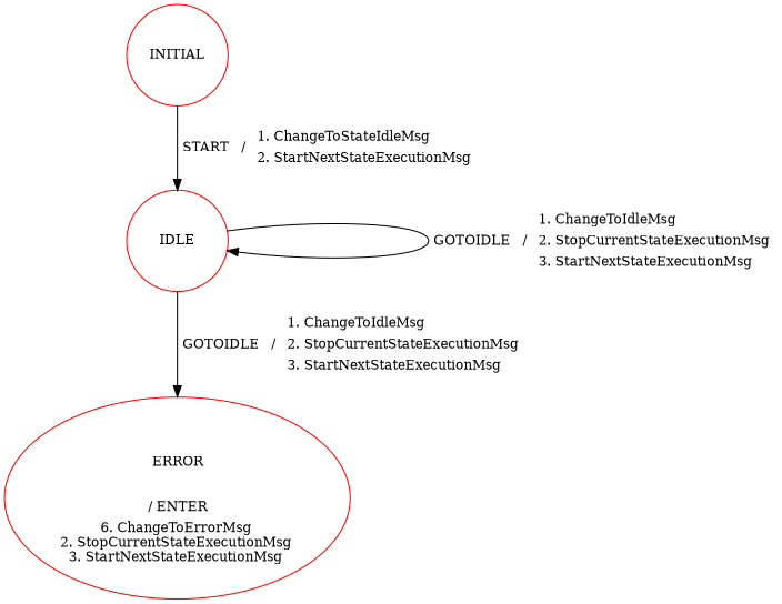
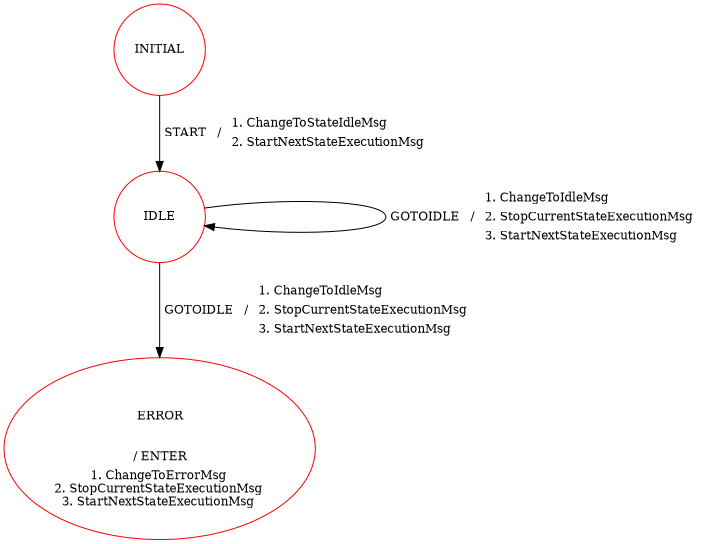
  digraph {
    nodesep=2.5
    rankdir=TD
    node [color=red fillcolor=white margin=0 style=filled]
    n1 [label=<<TABLE border="0" cellborder="0"><TR><TD width="60" height="60"><font point-size="12">INITIAL</font></TD></TR></TABLE>>]
    n2 [label=<<TABLE border="0" cellborder="0"><TR><TD width="60" height="60"><font point-size="12">IDLE</font></TD></TR></TABLE>>]
-   n3 [label=<<TABLE border="0" cellborder="0"><TR><TD width="60" height="60"><font point-size="12">ERROR</font></TD></TR><TR><TD><font point-size="12"> / ENTER </font></TD></TR><TR><TD><font point-size="12">6. ChangeToErrorMsg <BR/>2. StopCurrentStateExecutionMsg <BR/>3. StartNextStateExecutionMsg <BR/></font></TD></TR></TABLE>>]
+   n3 [label=<<TABLE border="0" cellborder="0"><TR><TD width="60" height="60"><font point-size="12">ERROR</font></TD></TR><TR><TD><font point-size="12"> / ENTER </font></TD></TR><TR><TD><font point-size="12">1. ChangeToErrorMsg <BR/>2. StopCurrentStateExecutionMsg <BR/>3. StartNextStateExecutionMsg <BR/></font></TD></TR></TABLE>>]
    n1 -> n2 [label=<<TABLE border="0" cellborder="0"><TR><TD ROWSPAN="2"><font point-size="12">START</font></TD><TD ALIGN="CENTER" ROWSPAN="2"><font point-size="12"> / </font></TD><TD ALIGN="LEFT"><font point-size="12">1. ChangeToStateIdleMsg </font></TD></TR><TR><TD ALIGN="LEFT"><font point-size="12">2. StartNextStateExecutionMsg </font></TD></TR></TABLE>>]
    n2 -> n2 [label=<<TABLE border="0" cellborder="0"><TR><TD ROWSPAN="3"><font point-size="12">GOTOIDLE</font></TD><TD ALIGN="CENTER" ROWSPAN="3"><font point-size="12"> / </font></TD><TD ALIGN="LEFT"><font point-size="12">1. ChangeToIdleMsg </font></TD></TR><TR><TD ALIGN="LEFT"><font point-size="12">2. StopCurrentStateExecutionMsg </font></TD></TR><TR><TD ALIGN="LEFT"><font point-size="12">3. StartNextStateExecutionMsg </font></TD></TR></TABLE>>]
    n2 -> n3 [label=<<TABLE border="0" cellborder="0"><TR><TD ROWSPAN="3"><font point-size="12">GOTOIDLE</font></TD><TD ALIGN="CENTER" ROWSPAN="3"><font point-size="12"> / </font></TD><TD ALIGN="LEFT"><font point-size="12">1. ChangeToIdleMsg </font></TD></TR><TR><TD ALIGN="LEFT"><font point-size="12">2. StopCurrentStateExecutionMsg </font></TD></TR><TR><TD ALIGN="LEFT"><font point-size="12">3. StartNextStateExecutionMsg </font></TD></TR></TABLE>>]
  }
